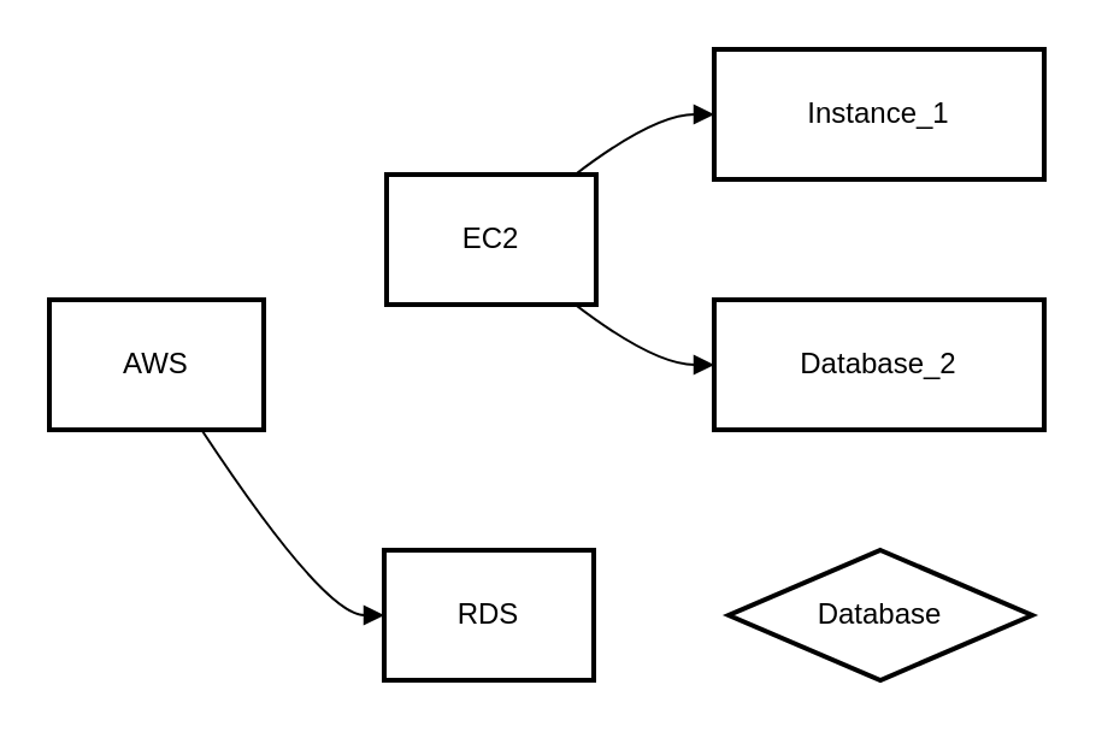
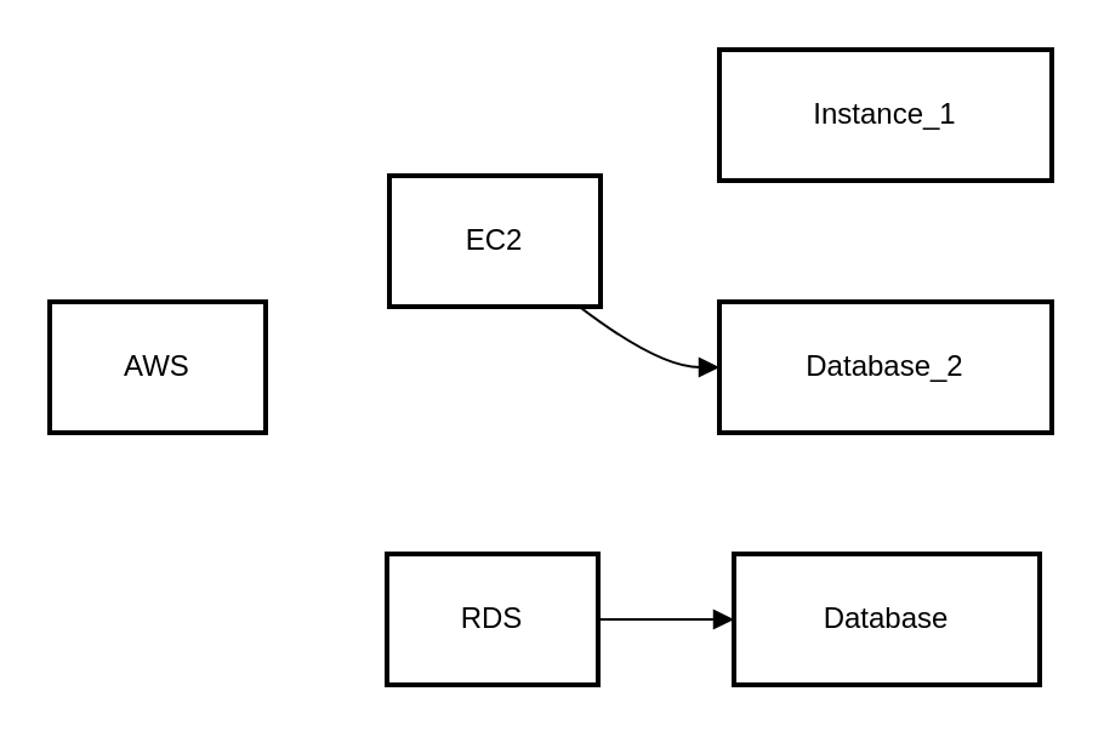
  <mxCell id="0" />
  <mxCell id="1" parent="0" />
  <mxCell id="2" value="AWS" style="whiteSpace=wrap;strokeWidth=2;" vertex="1" parent="1"><mxGeometry x="20" y="124" width="89" height="54" as="geometry" /></mxCell>
  <mxCell id="3" value="EC2" style="whiteSpace=wrap;strokeWidth=2;" vertex="1" parent="1"><mxGeometry x="160" y="72" width="87" height="54" as="geometry" /></mxCell>
  <mxCell id="4" value="RDS" style="whiteSpace=wrap;strokeWidth=2;" vertex="1" parent="1"><mxGeometry x="159" y="228" width="87" height="54" as="geometry" /></mxCell>
  <mxCell id="5" value="Instance_1" style="whiteSpace=wrap;strokeWidth=2;" vertex="1" parent="1"><mxGeometry x="296" y="20" width="137" height="54" as="geometry" /></mxCell>
  <mxCell id="6" value="Database_2" style="whiteSpace=wrap;strokeWidth=2;" vertex="1" parent="1"><mxGeometry x="296" y="124" width="137" height="54" as="geometry" /></mxCell>
- <mxCell id="7" value="Database" style="rhombus;whiteSpace=wrap;strokeWidth=2;" vertex="1" parent="1"><mxGeometry x="302" y="228" width="126" height="54" as="geometry" /></mxCell>
- <mxCell id="8" value="" style="curved=1;startArrow=none;endArrow=block;exitX=0.71;exitY=1;entryX=0;entryY=0.5;" edge="1" parent="1" source="2" target="4"><mxGeometry relative="1" as="geometry"><Array as="points"><mxPoint x="134" y="255" /></Array></mxGeometry></mxCell>
- <mxCell id="9" value="" style="curved=1;startArrow=none;endArrow=block;exitX=0.9;exitY=0;entryX=0;entryY=0.5;" edge="1" parent="1" source="3" target="5"><mxGeometry relative="1" as="geometry"><Array as="points"><mxPoint x="271" y="47" /></Array></mxGeometry></mxCell>
+ <mxCell id="7" value="Database" style="whiteSpace=wrap;strokeWidth=2;" vertex="1" parent="1"><mxGeometry x="302" y="228" width="126" height="54" as="geometry" /></mxCell>
  <mxCell id="10" value="" style="curved=1;startArrow=none;endArrow=block;exitX=0.9;exitY=1;entryX=0;entryY=0.5;" edge="1" parent="1" source="3" target="6"><mxGeometry relative="1" as="geometry"><Array as="points"><mxPoint x="271" y="151" /></Array></mxGeometry></mxCell>
+ <mxCell id="11" value="" style="curved=1;startArrow=none;endArrow=block;exitX=1;exitY=0.5;entryX=0;entryY=0.5;" edge="1" parent="1" source="4" target="7"><mxGeometry relative="1" as="geometry"><Array as="points" /></mxGeometry></mxCell>
